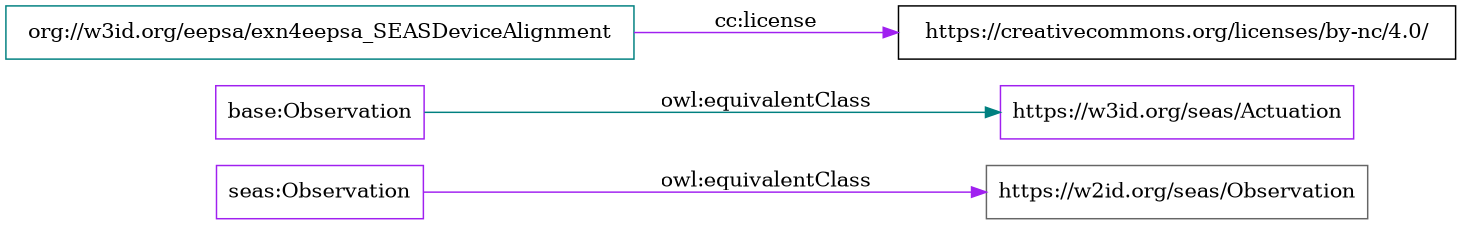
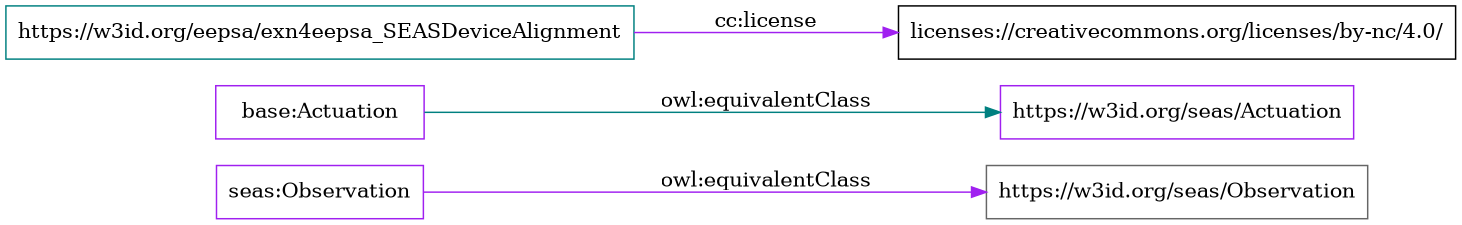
  digraph {
    rankdir=LR
    node [color=purple shape=rectangle]
    edge [color=purple]
    n1 [label="seas:Observation"]
-   "https://w3id.org/seas/Observation" [color=gray40 label="https://w2id.org/seas/Observation"]
-   "base:Actuation" [label="base:Observation"]
+   "https://w3id.org/seas/Observation" [color=gray40]
+   "base:Actuation"
    "https://w3id.org/seas/Actuation"
-   "https://w3id.org/eepsa/exn4eepsa_SEASDeviceAlignment" [color=teal label="org://w3id.org/eepsa/exn4eepsa_SEASDeviceAlignment"]
-   "https://creativecommons.org/licenses/by-nc/4.0/" [color=black]
+   "https://w3id.org/eepsa/exn4eepsa_SEASDeviceAlignment" [color=teal]
+   "https://creativecommons.org/licenses/by-nc/4.0/" [color=black label="licenses://creativecommons.org/licenses/by-nc/4.0/"]
    n1 -> "https://w3id.org/seas/Observation" [label="owl:equivalentClass"]
    "base:Actuation" -> "https://w3id.org/seas/Actuation" [color=teal label="owl:equivalentClass"]
    "https://w3id.org/eepsa/exn4eepsa_SEASDeviceAlignment" -> "https://creativecommons.org/licenses/by-nc/4.0/" [label="cc:license"]
  }
